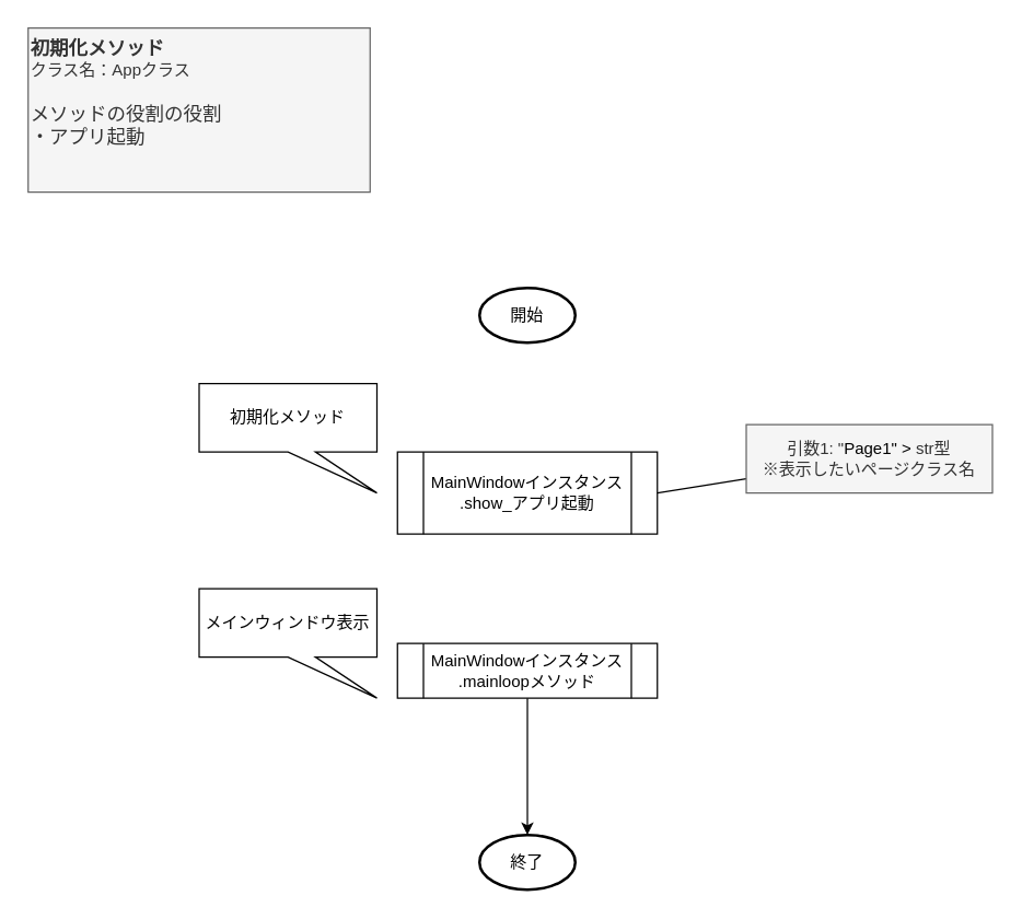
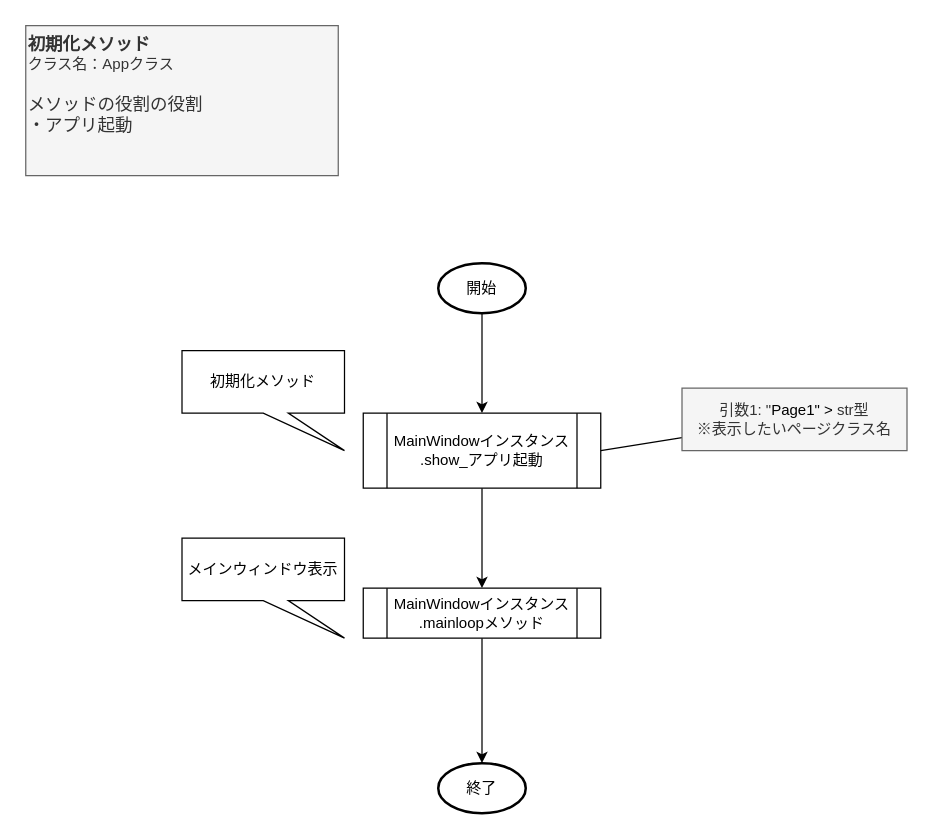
  <mxCell id="0" />
  <mxCell id="1" parent="0" />
  <mxCell id="2" value="&lt;span style=&quot;font-size: 14px;&quot;&gt;&lt;b&gt;初期化メソッド&lt;/b&gt;&lt;/span&gt;&lt;br&gt;クラス名：Appクラス&lt;br&gt;&lt;div&gt;&lt;b&gt;&lt;font style=&quot;font-size: 14px;&quot;&gt;&lt;br&gt;&lt;/font&gt;&lt;/b&gt;&lt;/div&gt;&lt;div&gt;&lt;span style=&quot;font-size: 14px;&quot;&gt;メソッドの役割の役割&lt;/span&gt;&lt;/div&gt;&lt;div&gt;&lt;span style=&quot;font-size: 14px;&quot;&gt;・アプリ起動&lt;/span&gt;&lt;/div&gt;" style="text;html=1;align=left;verticalAlign=top;whiteSpace=wrap;rounded=0;fillColor=#f5f5f5;fontColor=#333333;strokeColor=#666666;" parent="1" vertex="1"><mxGeometry x="20" y="20" width="250" height="120" as="geometry" /></mxCell>
+ <mxCell id="3" style="edgeStyle=none;html=1;" parent="1" source="4" target="6" edge="1"><mxGeometry relative="1" as="geometry" /></mxCell>
  <mxCell id="4" value="開始" style="strokeWidth=2;html=1;shape=mxgraph.flowchart.start_1;whiteSpace=wrap;" parent="1" vertex="1"><mxGeometry x="350" y="210" width="70" height="40" as="geometry" /></mxCell>
+ <mxCell id="5" value="" style="edgeStyle=orthogonalEdgeStyle;rounded=0;orthogonalLoop=1;jettySize=auto;html=1;" parent="1" source="6" target="8" edge="1"><mxGeometry relative="1" as="geometry" /></mxCell>
  <mxCell id="6" value="MainWindowインスタンス&lt;div&gt;.show_アプリ起動&lt;/div&gt;" style="shape=process;whiteSpace=wrap;html=1;backgroundOutline=1;" parent="1" vertex="1"><mxGeometry x="290" y="330" width="190" height="60" as="geometry" /></mxCell>
  <mxCell id="7" value="" style="edgeStyle=orthogonalEdgeStyle;rounded=0;orthogonalLoop=1;jettySize=auto;html=1;" parent="1" source="8" target="11" edge="1"><mxGeometry relative="1" as="geometry" /></mxCell>
  <mxCell id="8" value="MainWindowインスタンス&lt;div&gt;.mainloopメソッド&lt;/div&gt;" style="shape=process;whiteSpace=wrap;html=1;backgroundOutline=1;" parent="1" vertex="1"><mxGeometry x="290" y="470" width="190" height="40" as="geometry" /></mxCell>
  <mxCell id="9" style="rounded=0;orthogonalLoop=1;jettySize=auto;html=1;entryX=1;entryY=0.5;entryDx=0;entryDy=0;endArrow=none;endFill=0;" parent="1" source="10" target="6" edge="1"><mxGeometry relative="1" as="geometry" /></mxCell>
  <mxCell id="10" value="&lt;div&gt;&lt;/div&gt;引数1: &quot;&lt;span style=&quot;color: rgb(0, 0, 0);&quot;&gt;Page1&quot; &amp;gt;&amp;nbsp;&lt;/span&gt;str型&lt;br&gt;※表示したいページクラス名" style="text;html=1;align=center;verticalAlign=middle;whiteSpace=wrap;rounded=0;fillColor=#f5f5f5;fontColor=#333333;strokeColor=#666666;" parent="1" vertex="1"><mxGeometry x="545" y="310" width="180" height="50" as="geometry" /></mxCell>
  <mxCell id="11" value="終了" style="strokeWidth=2;html=1;shape=mxgraph.flowchart.start_1;whiteSpace=wrap;" parent="1" vertex="1"><mxGeometry x="350" y="610" width="70" height="40" as="geometry" /></mxCell>
  <mxCell id="12" value="初期化メソッド" style="shape=callout;whiteSpace=wrap;html=1;perimeter=calloutPerimeter;position2=1;" parent="1" vertex="1"><mxGeometry x="145" y="280" width="130" height="80" as="geometry" /></mxCell>
  <mxCell id="13" value="メインウィンドウ表示" style="shape=callout;whiteSpace=wrap;html=1;perimeter=calloutPerimeter;position2=1;" parent="1" vertex="1"><mxGeometry x="145" y="430" width="130" height="80" as="geometry" /></mxCell>
